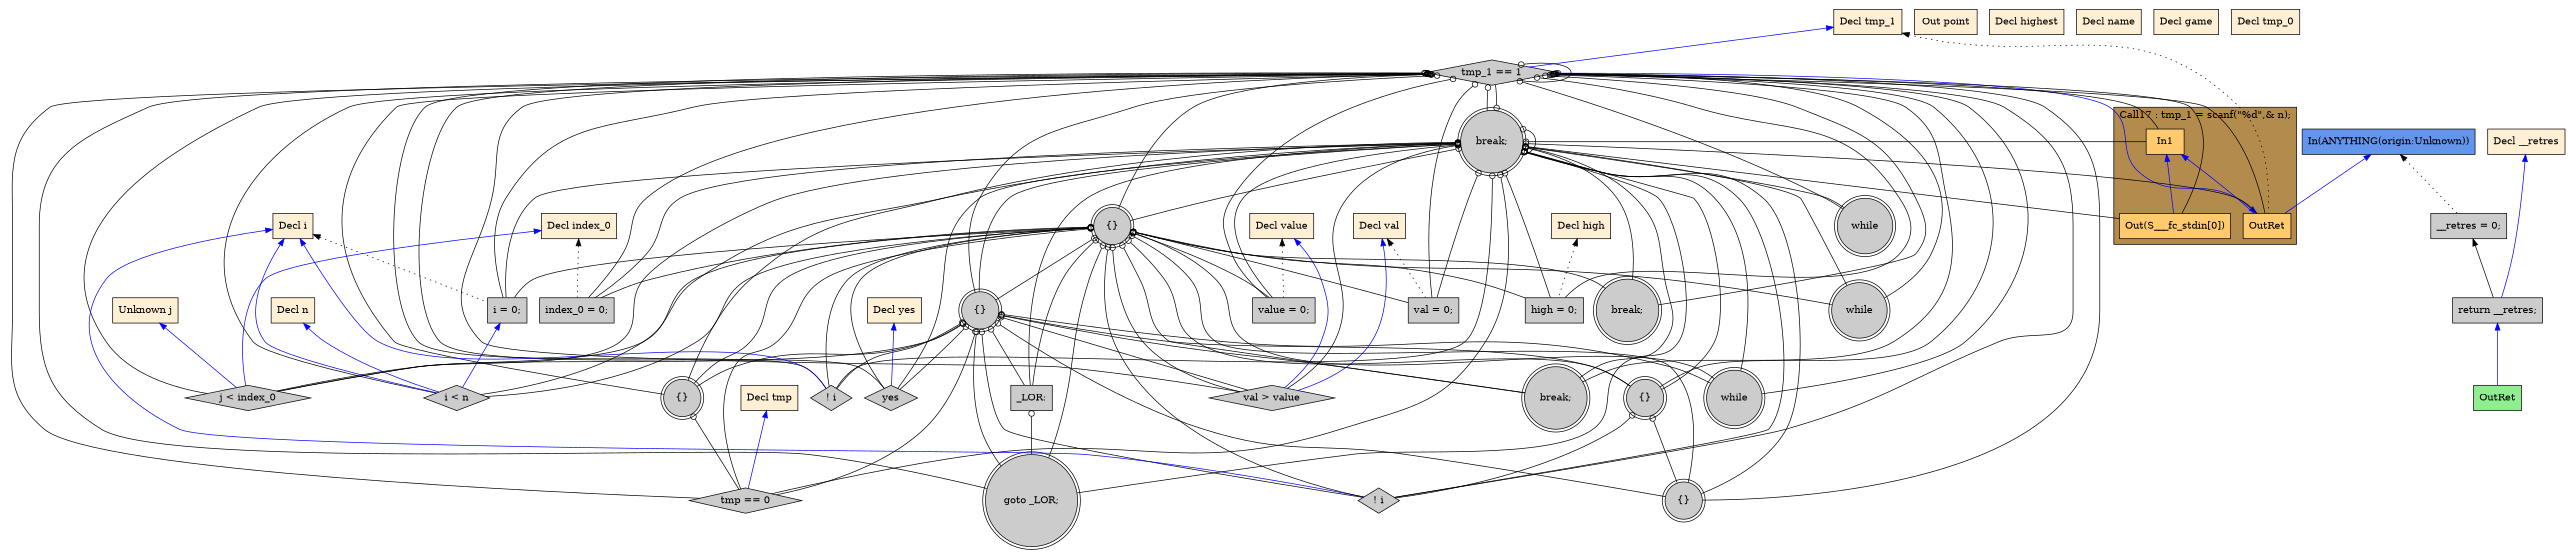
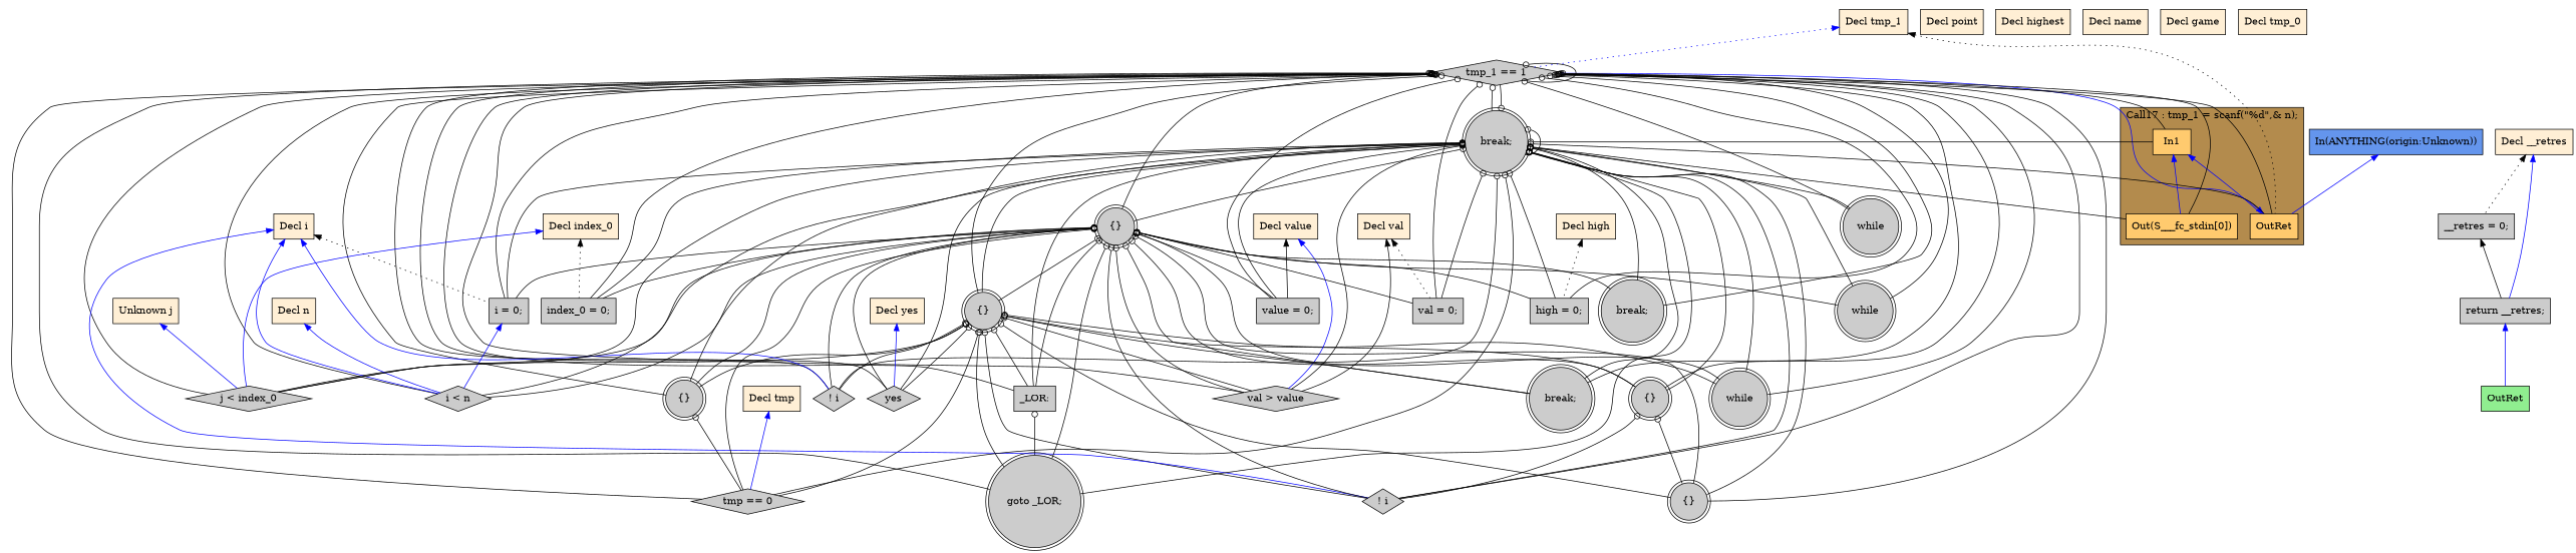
  digraph {
    rankdir=TB
    node [fillcolor="#CCCCCC" shape=box style=filled]
    edge [color="#000000" dir=back arrowtail=odot]
    n1 [fillcolor="#FFCA6E" label=In1]
    n2 [fillcolor="#FFCA6E" label="Out(S___fc_stdin[0])"]
    n3 [fillcolor="#FFCA6E" label=OutRet]
    n4 [label="tmp_1 == 1" shape=diamond]
    n5 [label="i < n" shape=diamond]
    n6 [label="break;" shape=doublecircle]
    n7 [label="{}" shape=doublecircle]
    n8 [label=while shape=doublecircle]
    n9 [label="j < index_0" shape=diamond]
    n10 [label="break;" shape=doublecircle]
    n11 [label="{}" shape=doublecircle]
    n12 [label="tmp == 0" shape=diamond]
    n13 [label=yes shape=diamond]
    n14 [label="goto _LOR;" shape=doublecircle]
    n15 [label="_LOR:"]
    n16 [label="! i" shape=diamond]
    n17 [label="{}" shape=doublecircle]
    n18 [label="{}" shape=doublecircle]
    n19 [label="! i" shape=diamond]
    n20 [label="val > value" shape=diamond]
    n21 [fillcolor="#FFEFD5" label="Decl n"]
    n22 [fillcolor="#FFEFD5" label="Decl i"]
    n23 [label="i = 0;"]
    n24 [fillcolor="#FFEFD5" label="Unknown j"]
-   n25 [fillcolor="#FFEFD5" label="Out point"]
+   n25 [fillcolor="#FFEFD5" label="Decl point"]
    n26 [fillcolor="#FFEFD5" label="Decl yes"]
    n27 [fillcolor="#FFEFD5" label="Decl index_0"]
    n28 [label="index_0 = 0;"]
    n29 [fillcolor="#FFEFD5" label="Decl highest"]
    n30 [fillcolor="#FFEFD5" label="Decl value"]
    n31 [label="value = 0;"]
    n32 [fillcolor="#FFEFD5" label="Decl val"]
    n33 [label="val = 0;"]
    n34 [fillcolor="#FFEFD5" label="Decl high"]
    n35 [label="high = 0;"]
    n36 [fillcolor="#FFEFD5" label="Decl name"]
    n37 [fillcolor="#FFEFD5" label="Decl game"]
    n38 [fillcolor="#FFEFD5" label="Decl tmp"]
    n39 [fillcolor="#FFEFD5" label="Decl tmp_0"]
    n40 [label="break;" shape=doublecircle]
    n41 [label=while shape=doublecircle]
    n42 [label="{}" shape=doublecircle]
    n43 [label=while shape=doublecircle]
    n44 [fillcolor="#FFEFD5" label="Decl tmp_1"]
    n45 [label="__retres = 0;"]
    n46 [label="return __retres;"]
    n47 [fillcolor="#90EE90" label=OutRet]
    n48 [fillcolor="#FFEFD5" label="Decl __retres"]
    n49 [fillcolor="#6495ED" label="In(ANYTHING(origin:Unknown))"]
    subgraph cluster_1 {
      fillcolor="#B38B4D"
      label="Call17 : tmp_1 = scanf(\"%d\",& n);"
      style=filled
      n1
      n2
      n3
    }
    n1 -> n2 [color="#0000FF" arrowtail=""]
    n1 -> n3 [color="#0000FF" arrowtail=""]
    n3 -> n4 [color="#0000FF" arrowtail=""]
    n4 -> n1
    n4 -> n2
    n4 -> n3
    n4 -> n4
    n4 -> n5
    n4 -> n6
    n4 -> n7
    n4 -> n8
    n4 -> n9
    n4 -> n10
    n4 -> n11
    n4 -> n12
    n4 -> n13
    n4 -> n14
+   n4 -> n15
    n4 -> n16
    n4 -> n17
    n4 -> n18
    n4 -> n19
    n4 -> n20
    n4 -> n23
    n4 -> n28
    n4 -> n31
    n4 -> n33
    n4 -> n35
    n4 -> n40
    n4 -> n41
    n4 -> n42
    n4 -> n43
    n7 -> n8
    n7 -> n9
    n7 -> n10
    n7 -> n11
    n7 -> n12
    n7 -> n13
    n7 -> n14
    n7 -> n15
    n7 -> n16
    n7 -> n17
    n7 -> n18
    n7 -> n19
    n7 -> n20
    n11 -> n12
    n15 -> n14
    n17 -> n18
    n17 -> n19
    n21 -> n5 [color="#0000FF" arrowtail=""]
    n22 -> n5 [color="#0000FF" arrowtail=""]
    n22 -> n16 [color="#0000FF" arrowtail=""]
    n22 -> n19 [color="#0000FF" arrowtail=""]
    n22 -> n23 [style=dotted arrowtail=""]
    n23 -> n5 [color="#0000FF" arrowtail=""]
    n24 -> n9 [color="#0000FF" arrowtail=""]
    n26 -> n13 [color="#0000FF" arrowtail=""]
    n27 -> n9 [color="#0000FF" arrowtail=""]
    n27 -> n28 [style=dotted arrowtail=""]
    n30 -> n20 [color="#0000FF" arrowtail=""]
-   n30 -> n31 [style=dotted arrowtail=""]
-   n32 -> n20 [color="#0000FF" arrowtail=""]
+   n30 -> n31 [style=solid arrowtail=""]
+   n32 -> n20 [arrowtail=""]
    n32 -> n33 [style=dotted arrowtail=""]
    n34 -> n35 [style=dotted arrowtail=""]
    n38 -> n12 [color="#0000FF" arrowtail=""]
    n40 -> n1
    n40 -> n2
    n40 -> n3
    n40 -> n4
    n40 -> n5
    n40 -> n6
    n40 -> n7
    n40 -> n8
    n40 -> n9
    n40 -> n10
    n40 -> n11
    n40 -> n12
    n40 -> n13
    n40 -> n14
    n40 -> n15
    n40 -> n16
    n40 -> n17
    n40 -> n18
    n40 -> n19
    n40 -> n20
    n40 -> n23
    n40 -> n28
    n40 -> n31
    n40 -> n33
    n40 -> n35
    n40 -> n40
    n40 -> n41
    n40 -> n42
    n40 -> n43
    n42 -> n5
    n42 -> n6
    n42 -> n7
    n42 -> n8
    n42 -> n9
    n42 -> n10
    n42 -> n11
    n42 -> n12
    n42 -> n13
    n42 -> n14
    n42 -> n15
    n42 -> n16
    n42 -> n17
    n42 -> n18
    n42 -> n19
    n42 -> n20
    n42 -> n23
    n42 -> n28
    n42 -> n31
    n42 -> n33
    n42 -> n35
    n42 -> n43
    n44 -> n3 [style=dotted arrowtail=""]
-   n44 -> n4 [color="#0000FF" arrowtail=""]
+   n44 -> n4 [color="#0000FF" style=dotted arrowtail=""]
    n45 -> n46 [arrowtail=""]
    n46 -> n47 [color="#0000FF" arrowtail=""]
-   n49 -> n45 [style=dotted arrowtail=""]
+   n48 -> n45 [style=dotted arrowtail=""]
    n48 -> n46 [color="#0000FF" arrowtail=""]
    n49 -> n3 [color="#0000FF" arrowtail=""]
  }
